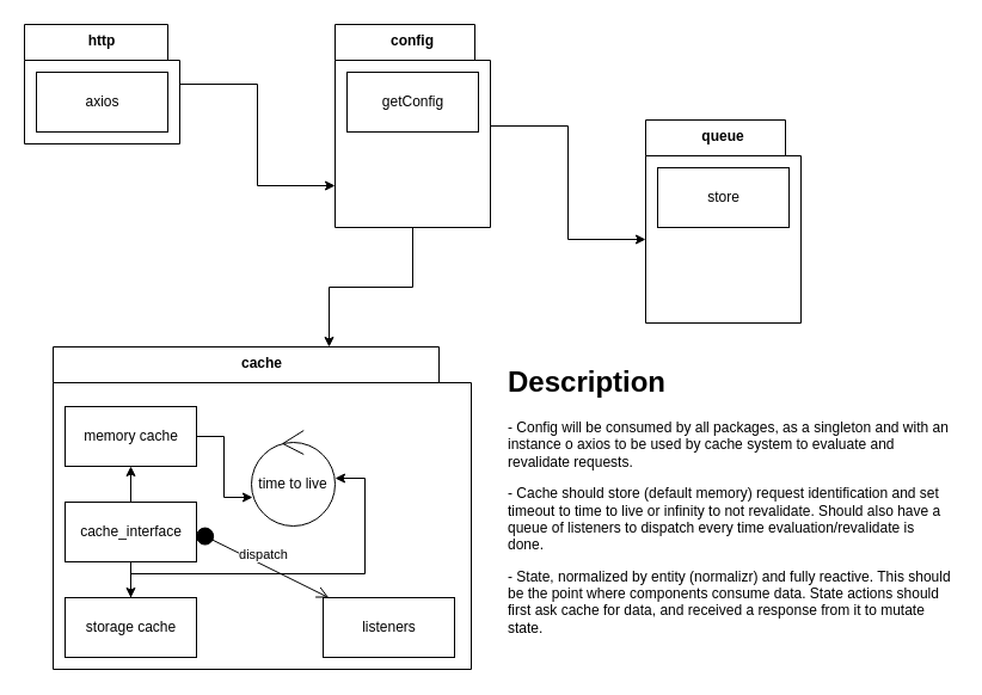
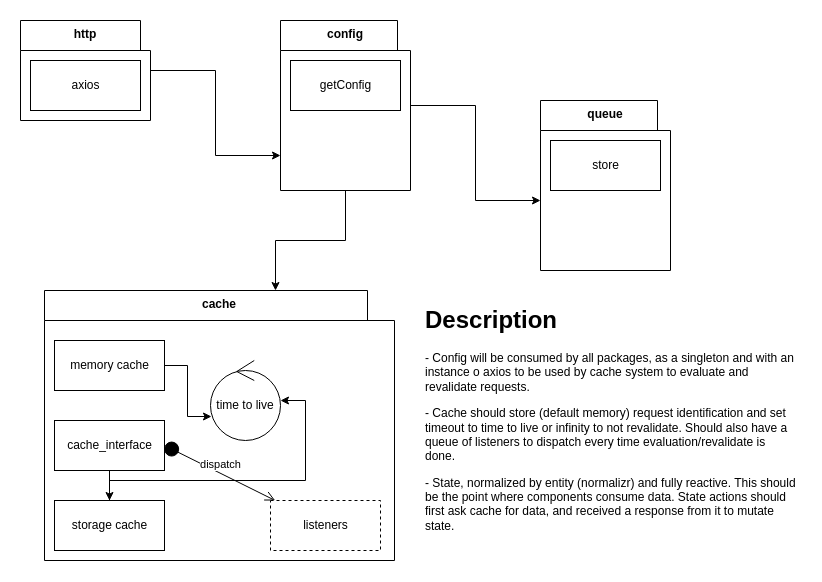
  <mxCell id="0" />
  <mxCell id="1" parent="0" />
  <mxCell id="2" value="" style="group" vertex="1" connectable="0" parent="1"><mxGeometry x="280" y="20" width="130" height="170" as="geometry" /></mxCell>
  <mxCell id="3" value="" style="group" vertex="1" connectable="0" parent="2"><mxGeometry width="130" height="170" as="geometry" /></mxCell>
  <mxCell id="4" value="" style="shape=folder;fontStyle=1;spacingTop=10;tabWidth=180;tabHeight=30;tabPosition=left;html=1;" vertex="1" parent="3"><mxGeometry width="130" height="170" as="geometry" /></mxCell>
  <mxCell id="5" value="getConfig" style="html=1;" vertex="1" parent="3"><mxGeometry x="10" y="40" width="110" height="50" as="geometry" /></mxCell>
  <mxCell id="6" value="config" style="text;align=center;fontStyle=1;verticalAlign=middle;spacingLeft=3;spacingRight=3;strokeColor=none;rotatable=0;points=[[0,0.5],[1,0.5]];portConstraint=eastwest;" vertex="1" parent="3"><mxGeometry width="130" height="26" as="geometry" /></mxCell>
  <mxCell id="7" value="" style="group" vertex="1" connectable="0" parent="1"><mxGeometry x="20" y="20" width="130" height="100" as="geometry" /></mxCell>
  <mxCell id="8" value="" style="group" vertex="1" connectable="0" parent="7"><mxGeometry width="130" height="100" as="geometry" /></mxCell>
  <mxCell id="9" value="" style="shape=folder;fontStyle=1;spacingTop=10;tabWidth=200;tabHeight=30;tabPosition=left;html=1;" vertex="1" parent="8"><mxGeometry width="130" height="100" as="geometry" /></mxCell>
  <mxCell id="10" value="axios" style="html=1;" vertex="1" parent="8"><mxGeometry x="10" y="40" width="110" height="50" as="geometry" /></mxCell>
  <mxCell id="11" value="http" style="text;align=center;fontStyle=1;verticalAlign=middle;spacingLeft=3;spacingRight=3;strokeColor=none;rotatable=0;points=[[0,0.5],[1,0.5]];portConstraint=eastwest;" vertex="1" parent="8"><mxGeometry width="130" height="26" as="geometry" /></mxCell>
  <mxCell id="12" value="" style="group" vertex="1" connectable="0" parent="1"><mxGeometry x="540" y="100" width="130" height="170" as="geometry" /></mxCell>
  <mxCell id="13" value="" style="shape=folder;fontStyle=1;spacingTop=10;tabWidth=200;tabHeight=30;tabPosition=left;html=1;" vertex="1" parent="12"><mxGeometry width="130" height="170" as="geometry" /></mxCell>
  <mxCell id="14" value="queue" style="text;align=center;fontStyle=1;verticalAlign=middle;spacingLeft=3;spacingRight=3;strokeColor=none;rotatable=0;points=[[0,0.5],[1,0.5]];portConstraint=eastwest;" vertex="1" parent="12"><mxGeometry width="130" height="26" as="geometry" /></mxCell>
  <mxCell id="15" value="store" style="html=1;" vertex="1" parent="12"><mxGeometry x="10" y="40" width="110" height="50" as="geometry" /></mxCell>
  <mxCell id="16" style="edgeStyle=orthogonalEdgeStyle;rounded=0;orthogonalLoop=1;jettySize=auto;html=1;entryX=0;entryY=0;entryDx=0;entryDy=135;entryPerimeter=0;" edge="1" parent="1" source="9" target="4"><mxGeometry relative="1" as="geometry" /></mxCell>
  <mxCell id="17" style="edgeStyle=orthogonalEdgeStyle;rounded=0;orthogonalLoop=1;jettySize=auto;html=1;entryX=0.66;entryY=0;entryDx=0;entryDy=0;entryPerimeter=0;" edge="1" parent="1" source="4" target="21"><mxGeometry relative="1" as="geometry" /></mxCell>
  <mxCell id="18" style="edgeStyle=orthogonalEdgeStyle;rounded=0;orthogonalLoop=1;jettySize=auto;html=1;entryX=0;entryY=0;entryDx=0;entryDy=100;entryPerimeter=0;" edge="1" parent="1" source="4" target="13"><mxGeometry relative="1" as="geometry" /></mxCell>
  <mxCell id="19" value="" style="group" vertex="1" connectable="0" parent="1"><mxGeometry x="44" y="290" width="350" height="270" as="geometry" /></mxCell>
  <mxCell id="20" value="" style="shape=folder;fontStyle=1;spacingTop=10;tabWidth=350;tabHeight=30;tabPosition=left;html=1;" vertex="1" parent="19"><mxGeometry width="350" height="270" as="geometry" /></mxCell>
  <mxCell id="21" value="cache" style="text;align=center;fontStyle=1;verticalAlign=middle;spacingLeft=3;spacingRight=3;strokeColor=none;rotatable=0;points=[[0,0.5],[1,0.5]];portConstraint=eastwest;" vertex="1" parent="19"><mxGeometry width="350" height="26" as="geometry" /></mxCell>
  <mxCell id="22" value="cache_interface" style="html=1;" vertex="1" parent="19"><mxGeometry x="10" y="130" width="110" height="50" as="geometry" /></mxCell>
  <mxCell id="23" value="memory cache" style="html=1;" vertex="1" parent="19"><mxGeometry x="10" y="50" width="110" height="50" as="geometry" /></mxCell>
- <mxCell id="24" style="edgeStyle=orthogonalEdgeStyle;rounded=0;orthogonalLoop=1;jettySize=auto;html=1;" edge="1" parent="19" source="22" target="23"><mxGeometry relative="1" as="geometry" /></mxCell>
  <mxCell id="25" value="storage cache" style="html=1;" vertex="1" parent="19"><mxGeometry x="10" y="210" width="110" height="50" as="geometry" /></mxCell>
  <mxCell id="26" style="edgeStyle=orthogonalEdgeStyle;rounded=0;orthogonalLoop=1;jettySize=auto;html=1;" edge="1" parent="19" source="22" target="25"><mxGeometry relative="1" as="geometry" /></mxCell>
  <mxCell id="27" value="dispatch" style="html=1;verticalAlign=bottom;startArrow=circle;startFill=1;endArrow=open;startSize=6;endSize=8;" edge="1" parent="19" target="28"><mxGeometry width="80" relative="1" as="geometry"><mxPoint x="120" y="155" as="sourcePoint" /><mxPoint x="170" y="154.5" as="targetPoint" /></mxGeometry></mxCell>
- <mxCell id="28" value="listeners" style="html=1;" vertex="1" parent="19"><mxGeometry x="226" y="210" width="110" height="50" as="geometry" /></mxCell>
+ <mxCell id="28" value="listeners" style="html=1;dashed=1;" vertex="1" parent="19"><mxGeometry x="226" y="210" width="110" height="50" as="geometry" /></mxCell>
  <mxCell id="29" value="time to live" style="ellipse;shape=umlControl;whiteSpace=wrap;html=1;" vertex="1" parent="19"><mxGeometry x="166" y="70" width="70" height="80" as="geometry" /></mxCell>
  <mxCell id="30" style="edgeStyle=orthogonalEdgeStyle;rounded=0;orthogonalLoop=1;jettySize=auto;html=1;entryX=0.014;entryY=0.7;entryDx=0;entryDy=0;entryPerimeter=0;" edge="1" parent="19" source="23" target="29"><mxGeometry relative="1" as="geometry" /></mxCell>
  <mxCell id="31" style="edgeStyle=orthogonalEdgeStyle;rounded=0;orthogonalLoop=1;jettySize=auto;html=1;" edge="1" parent="19" source="25" target="29"><mxGeometry relative="1" as="geometry"><Array as="points"><mxPoint x="65" y="190" /><mxPoint x="261" y="190" /></Array></mxGeometry></mxCell>
  <mxCell id="32" value="&lt;h1&gt;Description&lt;/h1&gt;&lt;p&gt;- Config will be consumed by all packages, as a singleton and with an instance o axios to be used by cache system to evaluate and revalidate requests.&lt;/p&gt;&lt;p&gt;- Cache should store (default memory) request identification and set timeout to time to live or infinity to not revalidate. Should also have a queue of listeners to dispatch every time evaluation/revalidate is done.&lt;/p&gt;&lt;p&gt;- State, normalized by entity (normalizr) and fully reactive. This should be the point where components consume data. State actions should first ask cache for data, and received a response from it to mutate state.&lt;/p&gt;" style="text;html=1;strokeColor=none;fillColor=none;spacing=5;spacingTop=-20;whiteSpace=wrap;overflow=hidden;rounded=0;" vertex="1" parent="1"><mxGeometry x="420" y="300" width="380" height="260" as="geometry" /></mxCell>
